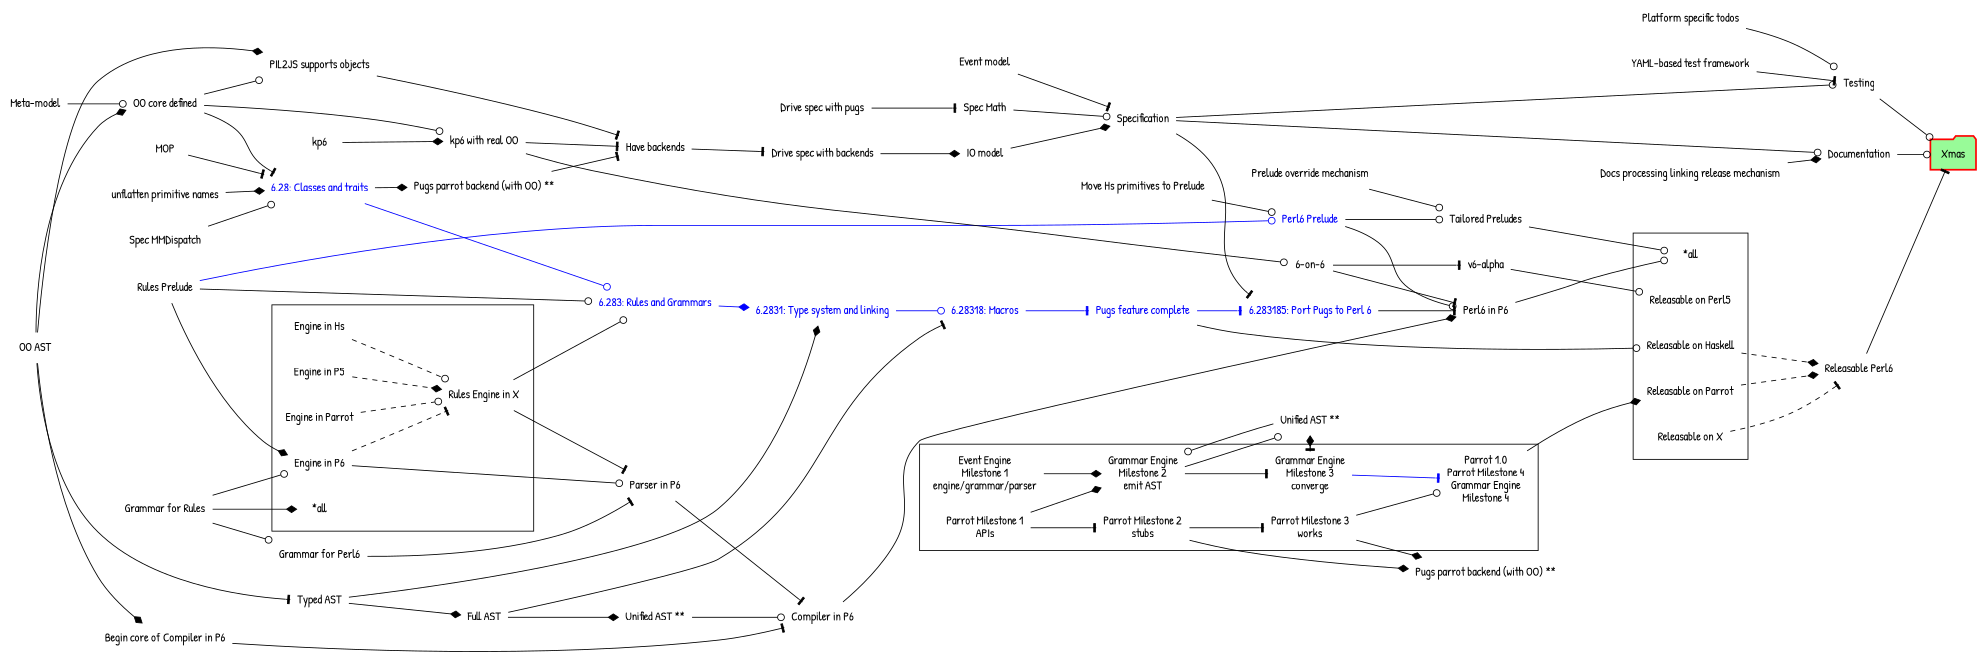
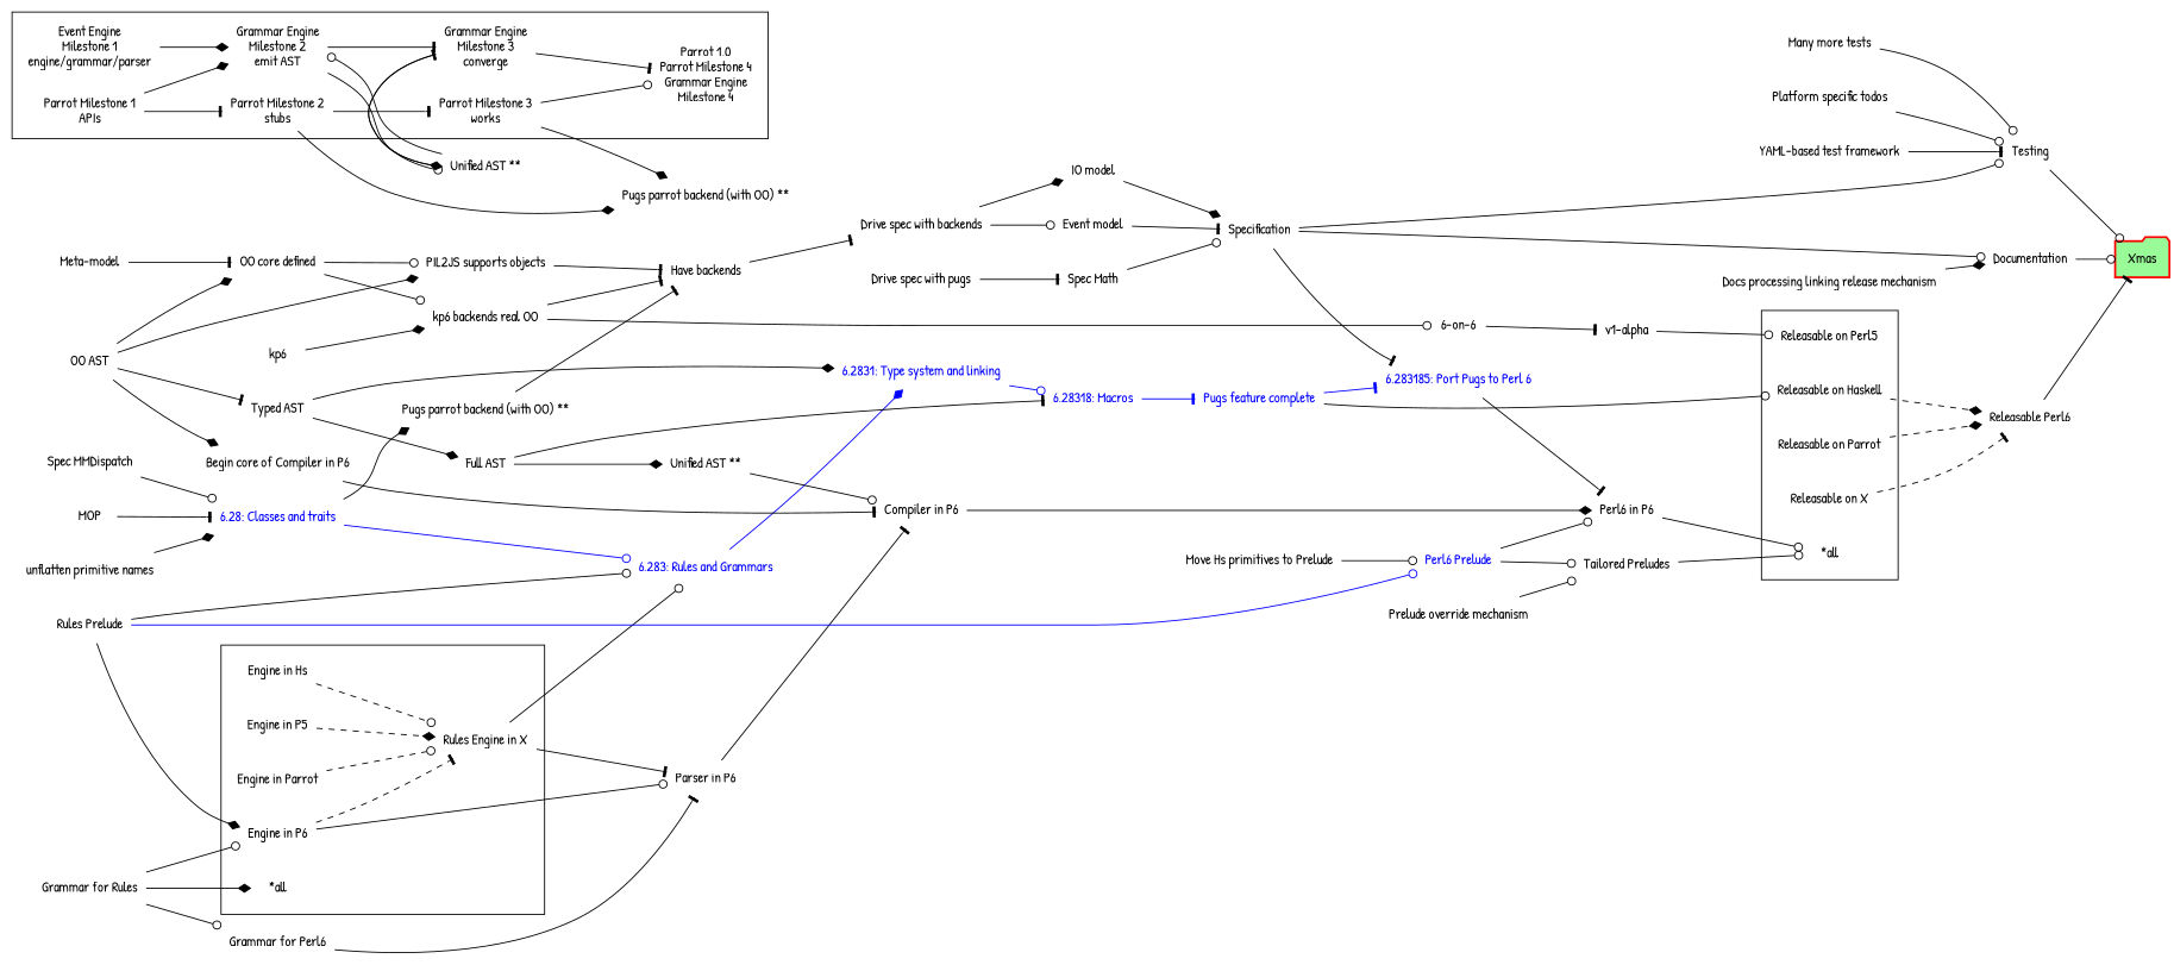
  digraph {
    fontname="Patrick Hand"
    rankdir=LR
    node [fontname="Patrick Hand" shape=none]
    edge [arrowhead=odot fontname="Patrick Hand"]
    "6.28: Classes and traits" [fontcolor=blue]
    "6.283: Rules and Grammars" [fontcolor=blue]
    "6.2831: Type system and linking" [fontcolor=blue]
    "6.28318: Macros" [fontcolor=blue]
    "Pugs feature complete" [fontcolor=blue]
    "6.283185: Port Pugs to Perl 6" [fontcolor=blue]
    "Releasable on Haskell"
    "Releasable Perl6"
    "Releasable on Perl5"
    "Releasable on Parrot"
    "Releasable on X"
    n12 [label="*all"]
    n13 [label="*all"]
    "Engine in P5"
    "Rules Engine in X"
    "Engine in Parrot"
    "Engine in Hs"
    "Engine in P6"
    n19 [label="Parrot Milestone 2\nstubs"]
    n20 [label="Parrot Milestone 3\nworks"]
    n21 [label="Parrot 1.0\nParrot Milestone 4\nGrammar Engine\nMilestone 4"]
    n22 [label="Event Engine\nMilestone 1\nengine/grammar/parser"]
    n23 [label="Grammar Engine\nMilestone 2\nemit AST"]
    n24 [label="Grammar Engine\nMilestone 3\nconverge"]
    n25 [label="Parrot Milestone 1\nAPIs"]
    "Pugs parrot backend (with OO) **"
    "Perl6 in P6"
    Xmas [color=red fillcolor=palegreen shape=folder style="bold,filled"]
    "Parser in P6"
    n30 [label="Pugs parrot backend (with OO) **"]
    n31 [label="Unified AST **"]
    "Have backends"
    Documentation
    Testing
    "Compiler in P6"
    "Perl6 Prelude" [fontcolor=blue]
    "Tailored Preludes"
    "Prelude override mechanism"
    "Grammar for Perl6"
    "Rules Prelude"
    "Grammar for Rules"
+   "Many more tests"
    "Platform specific todos"
    "YAML-based test framework"
    Specification
    "Spec Math"
    "Event model"
    "IO model"
    "Drive spec with backends"
    "Drive spec with pugs"
    n51 [label="Docs processing linking release mechanism"]
    "PIL2JS supports objects"
    "Move Hs primitives to Prelude"
    "OO AST"
    "Typed AST"
    "Begin core of Compiler in P6"
    "OO core defined"
    "Full AST"
-   "kp6 with real OO"
+   "kp6 with real OO" [label="kp6 backends real OO"]
    "Unified AST **"
    "Meta-model"
    "6-on-6"
    "Spec MMDispatch"
    MOP
    "unflatten primitive names"
-   "v6-alpha"
+   "v6-alpha" [label="v1-alpha"]
    kp6
    subgraph sub_1 {
      "6.28: Classes and traits"
      "6.283: Rules and Grammars"
      "6.2831: Type system and linking"
      "6.28318: Macros"
      "Pugs feature complete"
      "6.283185: Port Pugs to Perl 6"
    }
    subgraph sub_2 {
      "Releasable on Haskell"
      "Releasable Perl6"
      "Releasable on Perl5"
      "Releasable on Parrot"
      "Releasable on X"
    }
    subgraph cluster_3 {
      "Releasable on Haskell"
      "Releasable on Perl5"
      "Releasable on Parrot"
      "Releasable on X"
      n12
    }
    subgraph cluster_4 {
      n13
      "Engine in P5"
      "Rules Engine in X"
      "Engine in Parrot"
      "Engine in Hs"
      "Engine in P6"
    }
    subgraph cluster_5 {
      n19
      n20
      n21
      n22
      n23
      n24
      n25
    }
    "6.28: Classes and traits" -> "6.283: Rules and Grammars" [color=blue]
    "6.28: Classes and traits" -> "Pugs parrot backend (with OO) **" [arrowhead=diamond]
    "6.283: Rules and Grammars" -> "6.2831: Type system and linking" [arrowhead=diamond color=blue]
    "6.2831: Type system and linking" -> "6.28318: Macros" [color=blue]
    "6.28318: Macros" -> "Pugs feature complete" [arrowhead=tee color=blue]
    "Pugs feature complete" -> "6.283185: Port Pugs to Perl 6" [arrowhead=tee color=blue]
    "Pugs feature complete" -> "Releasable on Haskell"
    "6.283185: Port Pugs to Perl 6" -> "Perl6 in P6" [arrowhead=tee]
    "Releasable on Haskell" -> "Releasable Perl6" [arrowhead=diamond style=dashed]
    "Releasable Perl6" -> Xmas [arrowhead=tee]
    "Releasable on Parrot" -> "Releasable Perl6" [arrowhead=diamond style=dashed]
    "Releasable on X" -> "Releasable Perl6" [arrowhead=tee style=dashed]
    "Engine in P5" -> "Rules Engine in X" [arrowhead=diamond style=dashed]
    "Rules Engine in X" -> "6.283: Rules and Grammars"
    "Rules Engine in X" -> "Parser in P6" [arrowhead=tee]
    "Engine in Parrot" -> "Rules Engine in X" [style=dashed]
    "Engine in Hs" -> "Rules Engine in X" [style=dashed]
    "Engine in P6" -> "Rules Engine in X" [arrowhead=tee style=dashed]
    "Engine in P6" -> "Parser in P6"
    n19 -> n20 [arrowhead=tee]
    n19 -> n30 [arrowhead=diamond]
    n20 -> n21
    n20 -> n30 [arrowhead=diamond]
-   n21 -> "Releasable on Parrot" [arrowhead=diamond]
    n22 -> n23 [arrowhead=diamond]
    n23 -> n24 [arrowhead=tee]
    n23 -> n31
-   n24 -> n21 [arrowhead=tee color=blue]
+   n24 -> n21 [arrowhead=tee]
    n24 -> n31 [arrowhead=diamond]
    n25 -> n19 [arrowhead=tee]
    n25 -> n23 [arrowhead=diamond]
    "Pugs parrot backend (with OO) **" -> "Have backends" [arrowhead=tee]
    "Perl6 in P6" -> n12
    "Parser in P6" -> "Compiler in P6" [arrowhead=tee]
    n31 -> n23
    n31 -> n24 [arrowhead=tee]
    "Have backends" -> "Drive spec with backends" [arrowhead=tee]
    Documentation -> Xmas
    Testing -> Xmas
    "Compiler in P6" -> "Perl6 in P6" [arrowhead=diamond]
    "Perl6 Prelude" -> "Perl6 in P6"
    "Perl6 Prelude" -> "Tailored Preludes"
    "Tailored Preludes" -> n12
    "Prelude override mechanism" -> "Tailored Preludes"
    "Grammar for Perl6" -> "Parser in P6" [arrowhead=tee]
    "Rules Prelude" -> "6.283: Rules and Grammars"
    "Rules Prelude" -> "Engine in P6" [arrowhead=diamond]
    "Rules Prelude" -> "Perl6 Prelude" [color=blue]
    "Grammar for Rules" -> n13 [arrowhead=diamond]
    "Grammar for Rules" -> "Engine in P6"
    "Grammar for Rules" -> "Grammar for Perl6"
+   "Many more tests" -> Testing
    "Platform specific todos" -> Testing
    "YAML-based test framework" -> Testing [arrowhead=tee]
    Specification -> "6.283185: Port Pugs to Perl 6" [arrowhead=tee]
    Specification -> Documentation
    Specification -> Testing
    "Spec Math" -> Specification
    "Event model" -> Specification [arrowhead=tee]
    "IO model" -> Specification [arrowhead=diamond]
+   "Drive spec with backends" -> "Event model"
    "Drive spec with backends" -> "IO model" [arrowhead=diamond]
    "Drive spec with pugs" -> "Spec Math" [arrowhead=tee]
    n51 -> Documentation [arrowhead=diamond]
    "PIL2JS supports objects" -> "Have backends" [arrowhead=tee]
    "Move Hs primitives to Prelude" -> "Perl6 Prelude"
    "OO AST" -> "PIL2JS supports objects" [arrowhead=diamond]
    "OO AST" -> "Typed AST" [arrowhead=tee]
    "OO AST" -> "Begin core of Compiler in P6" [arrowhead=diamond]
    "OO AST" -> "OO core defined" [arrowhead=diamond]
    "Typed AST" -> "6.2831: Type system and linking" [arrowhead=diamond]
    "Typed AST" -> "Full AST" [arrowhead=diamond]
    "Begin core of Compiler in P6" -> "Compiler in P6" [arrowhead=tee]
-   "OO core defined" -> "6.28: Classes and traits" [arrowhead=tee]
    "OO core defined" -> "PIL2JS supports objects"
    "OO core defined" -> "kp6 with real OO"
    "Full AST" -> "6.28318: Macros" [arrowhead=tee]
    "Full AST" -> "Unified AST **" [arrowhead=diamond]
    "kp6 with real OO" -> "Have backends" [arrowhead=tee]
    "kp6 with real OO" -> "6-on-6"
    "Unified AST **" -> "Compiler in P6"
-   "Meta-model" -> "OO core defined"
-   "6-on-6" -> "Perl6 in P6" [arrowhead=tee]
+   "Meta-model" -> "OO core defined" [arrowhead=tee]
    "6-on-6" -> "v6-alpha" [arrowhead=tee]
    "Spec MMDispatch" -> "6.28: Classes and traits"
    MOP -> "6.28: Classes and traits" [arrowhead=tee]
    "unflatten primitive names" -> "6.28: Classes and traits" [arrowhead=diamond]
    "v6-alpha" -> "Releasable on Perl5"
    kp6 -> "kp6 with real OO" [arrowhead=diamond]
  }
